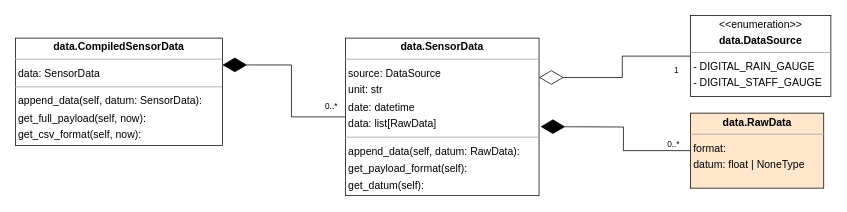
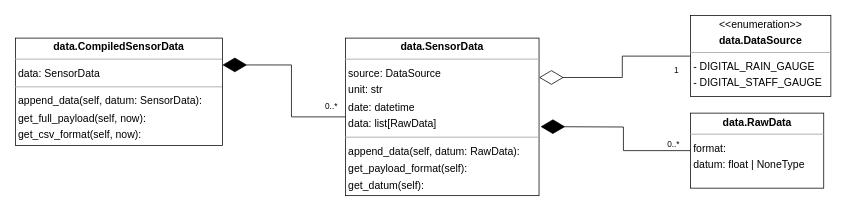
  <mxCell id="0" />
  <mxCell id="1" parent="0" />
  <mxCell id="2" style="edgeStyle=orthogonalEdgeStyle;rounded=0;orthogonalLoop=1;jettySize=auto;html=1;exitX=1;exitY=0.25;exitDx=0;exitDy=0;endArrow=none;startFill=1;startArrow=diamondThin;endSize=50;startSize=30;" edge="1" parent="1" source="4" target="11"><mxGeometry relative="1" as="geometry" /></mxCell>
  <mxCell id="3" value="0..*" style="edgeLabel;html=1;align=center;verticalAlign=middle;resizable=0;points=[];" vertex="1" connectable="0" parent="2"><mxGeometry x="0.837" y="1" relative="1" as="geometry"><mxPoint y="-14" as="offset" /></mxGeometry></mxCell>
  <mxCell id="4" value="&lt;p style=&quot;margin:0px;margin-top:4px;text-align:center;&quot;&gt;&lt;b&gt;data.CompiledSensorData&lt;/b&gt;&lt;/p&gt;&lt;hr size=&quot;1&quot;&gt;&lt;p style=&quot;margin:0 0 0 4px;line-height:1.6;&quot;&gt; data: SensorData&lt;/p&gt;&lt;hr size=&quot;1&quot;&gt;&lt;p style=&quot;margin:0 0 0 4px;line-height:1.6;&quot;&gt; append_data(self, datum: SensorData): &lt;br&gt; get_full_payload(self, now): &lt;br&gt; get_csv_format(self, now): &lt;/p&gt;" style="verticalAlign=top;align=left;overflow=fill;fontSize=14;fontFamily=Helvetica;html=1;rounded=0;shadow=0;comic=0;labelBackgroundColor=none;strokeWidth=1;" parent="1" vertex="1"><mxGeometry x="20" y="50" width="276" height="143" as="geometry" /></mxCell>
  <mxCell id="5" style="edgeStyle=orthogonalEdgeStyle;rounded=0;orthogonalLoop=1;jettySize=auto;html=1;entryX=1;entryY=0.25;entryDx=0;entryDy=0;endArrow=diamondThin;endFill=0;startSize=30;endSize=30;" edge="1" parent="1" source="7" target="11"><mxGeometry relative="1" as="geometry" /></mxCell>
  <mxCell id="6" value="1" style="edgeLabel;html=1;align=center;verticalAlign=middle;resizable=0;points=[];" vertex="1" connectable="0" parent="5"><mxGeometry x="-0.206" y="-1" relative="1" as="geometry"><mxPoint x="72" y="17" as="offset" /></mxGeometry></mxCell>
  <mxCell id="7" value="&lt;p style=&quot;margin:0px;margin-top:4px;text-align:center;&quot;&gt;&amp;lt;&amp;lt;enumeration&amp;gt;&amp;gt;&lt;/p&gt;&lt;p style=&quot;margin:0px;margin-top:4px;text-align:center;&quot;&gt;&lt;b&gt;data.DataSource&lt;/b&gt;&lt;/p&gt;&lt;hr size=&quot;1&quot;&gt;&lt;p style=&quot;margin:0 0 0 4px;line-height:1.6;&quot;&gt;- DIGITAL_RAIN_GAUGE&lt;br&gt;- DIGITAL_STAFF_GAUGE&lt;/p&gt;" style="verticalAlign=top;align=left;overflow=fill;fontSize=14;fontFamily=Helvetica;html=1;rounded=0;shadow=0;comic=0;labelBackgroundColor=none;strokeWidth=1;" parent="1" vertex="1"><mxGeometry x="920" y="20" width="187" height="108" as="geometry" /></mxCell>
  <mxCell id="8" style="edgeStyle=orthogonalEdgeStyle;rounded=0;orthogonalLoop=1;jettySize=auto;html=1;endArrow=diamondThin;endFill=1;startSize=30;endSize=30;" edge="1" parent="1" source="10"><mxGeometry relative="1" as="geometry"><mxPoint x="720" y="168" as="targetPoint" /></mxGeometry></mxCell>
  <mxCell id="9" value="0..*" style="edgeLabel;html=1;align=center;verticalAlign=middle;resizable=0;points=[];" vertex="1" connectable="0" parent="8"><mxGeometry x="-0.776" relative="1" as="geometry"><mxPoint x="2" y="-10" as="offset" /></mxGeometry></mxCell>
- <mxCell id="10" value="&lt;p style=&quot;margin:0px;margin-top:4px;text-align:center;&quot;&gt;&lt;b&gt;data.RawData&lt;/b&gt;&lt;/p&gt;&lt;hr size=&quot;1&quot;&gt;&lt;p style=&quot;margin:0 0 0 4px;line-height:1.6;&quot;&gt; format:&amp;nbsp;&lt;br&gt; datum: float | NoneType&lt;/p&gt;" style="verticalAlign=top;align=left;overflow=fill;fontSize=14;fontFamily=Helvetica;html=1;rounded=0;shadow=0;comic=0;labelBackgroundColor=none;strokeWidth=1;fillColor=#ffe6cc;" parent="1" vertex="1"><mxGeometry x="920" y="150" width="177.5" height="100" as="geometry" /></mxCell>
+ <mxCell id="10" value="&lt;p style=&quot;margin:0px;margin-top:4px;text-align:center;&quot;&gt;&lt;b&gt;data.RawData&lt;/b&gt;&lt;/p&gt;&lt;hr size=&quot;1&quot;&gt;&lt;p style=&quot;margin:0 0 0 4px;line-height:1.6;&quot;&gt; format:&amp;nbsp;&lt;br&gt; datum: float | NoneType&lt;/p&gt;" style="verticalAlign=top;align=left;overflow=fill;fontSize=14;fontFamily=Helvetica;html=1;rounded=0;shadow=0;comic=0;labelBackgroundColor=none;strokeWidth=1;" parent="1" vertex="1"><mxGeometry x="920" y="150" width="177.5" height="100" as="geometry" /></mxCell>
  <mxCell id="11" value="&lt;p style=&quot;margin:0px;margin-top:4px;text-align:center;&quot;&gt;&lt;b&gt;data.SensorData&lt;/b&gt;&lt;/p&gt;&lt;hr size=&quot;1&quot;&gt;&lt;p style=&quot;margin:0 0 0 4px;line-height:1.6;&quot;&gt; source: DataSource&lt;br&gt; unit: str&lt;br&gt; date: datetime&lt;br&gt; data: list[RawData]&lt;/p&gt;&lt;hr size=&quot;1&quot;&gt;&lt;p style=&quot;margin:0 0 0 4px;line-height:1.6;&quot;&gt; append_data(self, datum: RawData): &lt;br&gt; get_payload_format(self): &lt;br&gt; get_datum(self): &lt;/p&gt;" style="verticalAlign=top;align=left;overflow=fill;fontSize=14;fontFamily=Helvetica;html=1;rounded=0;shadow=0;comic=0;labelBackgroundColor=none;strokeWidth=1;" parent="1" vertex="1"><mxGeometry x="460" y="50" width="258" height="210" as="geometry" /></mxCell>
